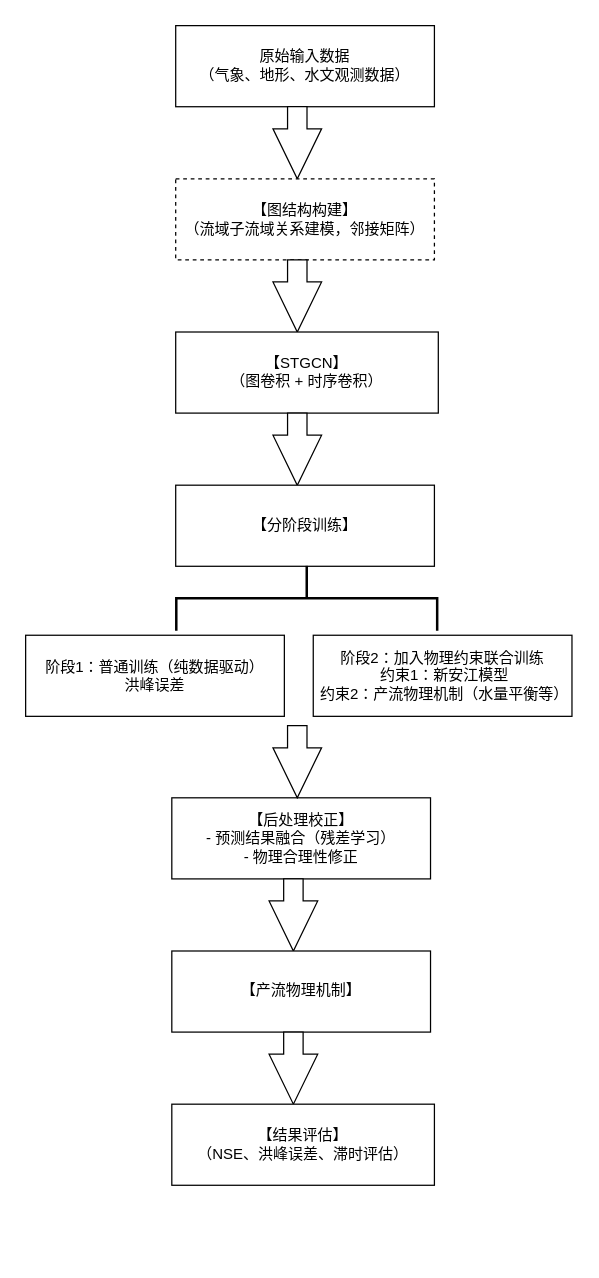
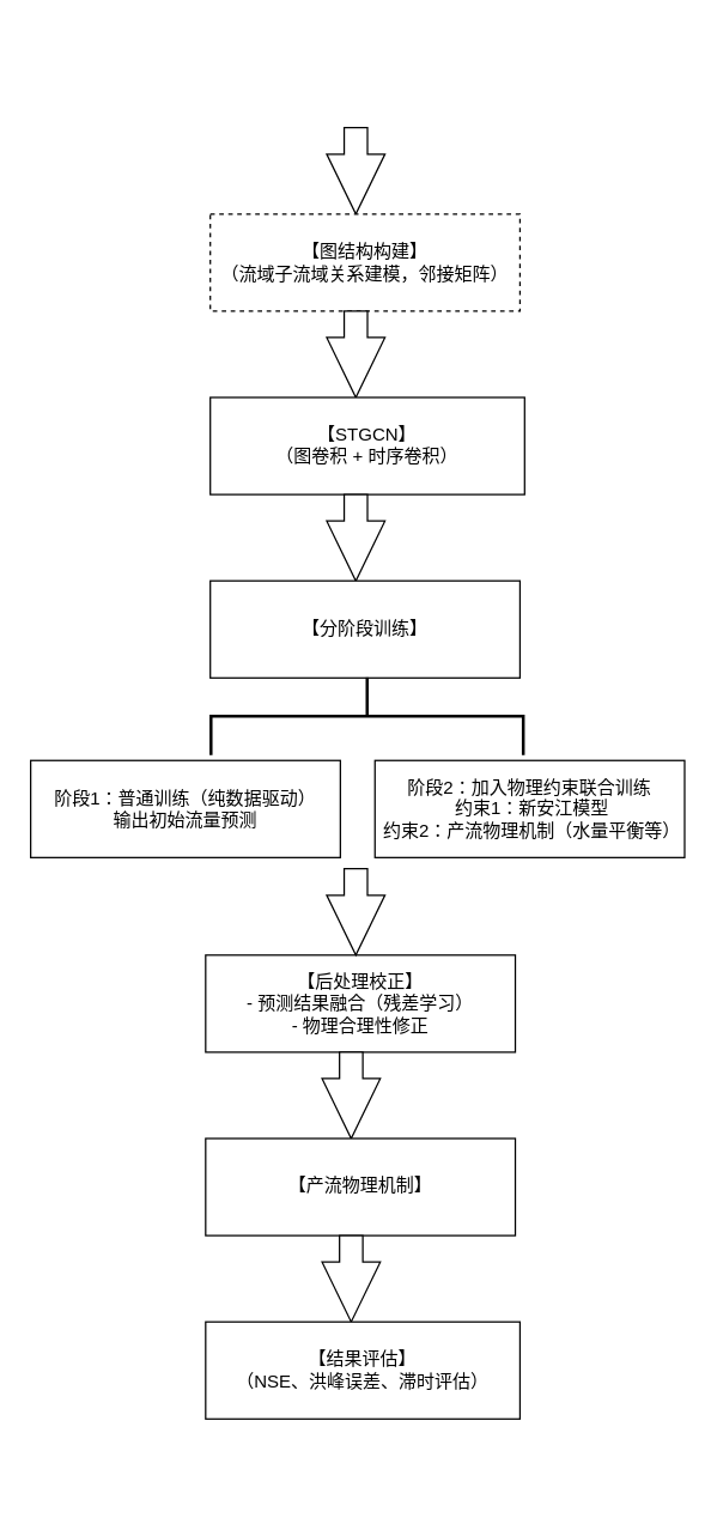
  <mxCell id="0" />
  <mxCell id="1" parent="0" />
  <mxCell id="2" value="" style="group" parent="1" vertex="1" connectable="0"><mxGeometry x="140" y="20" width="316.889" height="980" as="geometry" /></mxCell>
- <mxCell id="3" value="原始输入数据&lt;div&gt;（气象、地形、水文观测数据）&lt;/div&gt;" style="rounded=0;whiteSpace=wrap;html=1;" parent="2" vertex="1"><mxGeometry width="206.889" height="64.853" as="geometry" /></mxCell>
  <mxCell id="4" value="" style="html=1;shadow=0;dashed=0;align=center;verticalAlign=middle;shape=mxgraph.arrows2.arrow;dy=0.6;dx=40;direction=south;notch=0;" parent="2" vertex="1"><mxGeometry x="77.778" y="64.853" width="38.889" height="57.647" as="geometry" /></mxCell>
  <mxCell id="5" value="&lt;div&gt;【图结构构建】&lt;/div&gt;&lt;div&gt;&lt;div&gt;（流域子流域关系建模，邻接矩阵）&lt;/div&gt;&lt;/div&gt;" style="rounded=0;whiteSpace=wrap;html=1;dashed=1;" parent="2" vertex="1"><mxGeometry y="122.5" width="206.889" height="64.853" as="geometry" /></mxCell>
  <mxCell id="6" value="" style="html=1;shadow=0;dashed=0;align=center;verticalAlign=middle;shape=mxgraph.arrows2.arrow;dy=0.6;dx=40;direction=south;notch=0;" parent="2" vertex="1"><mxGeometry x="77.778" y="187.353" width="38.889" height="57.647" as="geometry" /></mxCell>
  <mxCell id="7" value="【STGCN】&lt;br&gt;（图卷积 + 时序卷积）" style="rounded=0;whiteSpace=wrap;html=1;" parent="2" vertex="1"><mxGeometry y="245" width="210" height="64.853" as="geometry" /></mxCell>
  <mxCell id="8" value="" style="html=1;shadow=0;dashed=0;align=center;verticalAlign=middle;shape=mxgraph.arrows2.arrow;dy=0.6;dx=40;direction=south;notch=0;" parent="2" vertex="1"><mxGeometry x="77.778" y="309.853" width="38.889" height="57.647" as="geometry" /></mxCell>
  <mxCell id="9" value="" style="group" parent="2" vertex="1" connectable="0"><mxGeometry y="367.5" width="316.889" height="490" as="geometry" /></mxCell>
  <mxCell id="10" value="【分阶段训练】" style="rounded=0;whiteSpace=wrap;html=1;" parent="9" vertex="1"><mxGeometry width="206.889" height="64.853" as="geometry" /></mxCell>
  <mxCell id="11" value="【后处理校正】&lt;div&gt;&lt;div&gt;- 预测结果融合（残差学习）&lt;/div&gt;&lt;div&gt;- 物理合理性修正&lt;/div&gt;&lt;/div&gt;" style="rounded=0;whiteSpace=wrap;html=1;" parent="9" vertex="1"><mxGeometry x="-3.11" y="250" width="206.889" height="64.853" as="geometry" /></mxCell>
  <mxCell id="12" value="" style="html=1;shadow=0;dashed=0;align=center;verticalAlign=middle;shape=mxgraph.arrows2.arrow;dy=0.6;dx=40;direction=south;notch=0;" parent="9" vertex="1"><mxGeometry x="74.668" y="314.853" width="38.889" height="57.647" as="geometry" /></mxCell>
  <mxCell id="13" value="【产流物理机制】" style="rounded=0;whiteSpace=wrap;html=1;" parent="9" vertex="1"><mxGeometry x="-3.11" y="372.5" width="206.889" height="64.853" as="geometry" /></mxCell>
  <mxCell id="14" value="" style="html=1;shadow=0;dashed=0;align=center;verticalAlign=middle;shape=mxgraph.arrows2.arrow;dy=0.6;dx=40;direction=south;notch=0;" parent="9" vertex="1"><mxGeometry x="74.668" y="437.353" width="38.889" height="57.647" as="geometry" /></mxCell>
  <mxCell id="15" value="&lt;div&gt;【结果评估】&lt;/div&gt;&lt;div&gt;（NSE、洪峰误差、滞时评估）&lt;/div&gt;" style="rounded=0;whiteSpace=wrap;html=1;" parent="9" vertex="1"><mxGeometry x="-3.11" y="495" width="210" height="64.853" as="geometry" /></mxCell>
  <mxCell id="16" value="阶段2：加入物理约束联合训练&lt;div&gt;&lt;div&gt;&amp;nbsp;约束1：新安江模型&lt;/div&gt;&lt;div&gt;&amp;nbsp;约束2：产流物理机制（水量平衡等）&lt;/div&gt;&lt;/div&gt;" style="rounded=0;whiteSpace=wrap;html=1;" parent="9" vertex="1"><mxGeometry x="110" y="120" width="206.889" height="64.853" as="geometry" /></mxCell>
  <mxCell id="17" value="" style="html=1;shadow=0;dashed=0;align=center;verticalAlign=middle;shape=mxgraph.arrows2.arrow;dy=0.6;dx=40;direction=south;notch=0;" parent="9" vertex="1"><mxGeometry x="77.78" y="192.35" width="38.889" height="57.647" as="geometry" /></mxCell>
  <mxCell id="18" value="" style="strokeWidth=2;html=1;shape=mxgraph.flowchart.annotation_2;align=left;labelPosition=right;pointerEvents=1;rotation=90;" parent="9" vertex="1"><mxGeometry x="78.79" y="-13.81" width="52" height="208.63" as="geometry" /></mxCell>
- <mxCell id="19" value="阶段1：普通训练（纯数据驱动）&lt;div&gt;洪峰误差&lt;/div&gt;" style="rounded=0;whiteSpace=wrap;html=1;" parent="2" vertex="1"><mxGeometry x="-120" y="487.5" width="206.889" height="64.853" as="geometry" /></mxCell>
+ <mxCell id="19" value="阶段1：普通训练（纯数据驱动）&lt;div&gt;输出初始流量预测&lt;/div&gt;" style="rounded=0;whiteSpace=wrap;html=1;" parent="2" vertex="1"><mxGeometry x="-120" y="487.5" width="206.889" height="64.853" as="geometry" /></mxCell>
